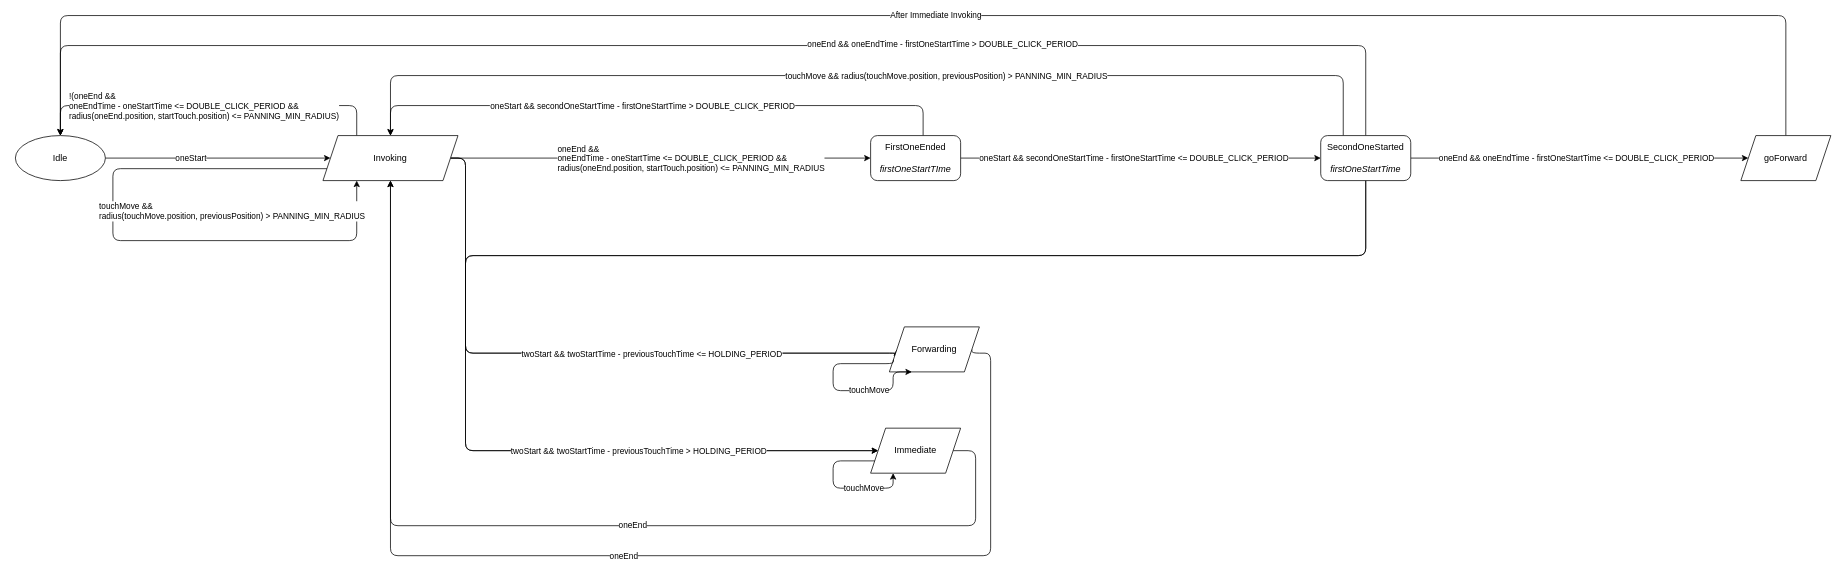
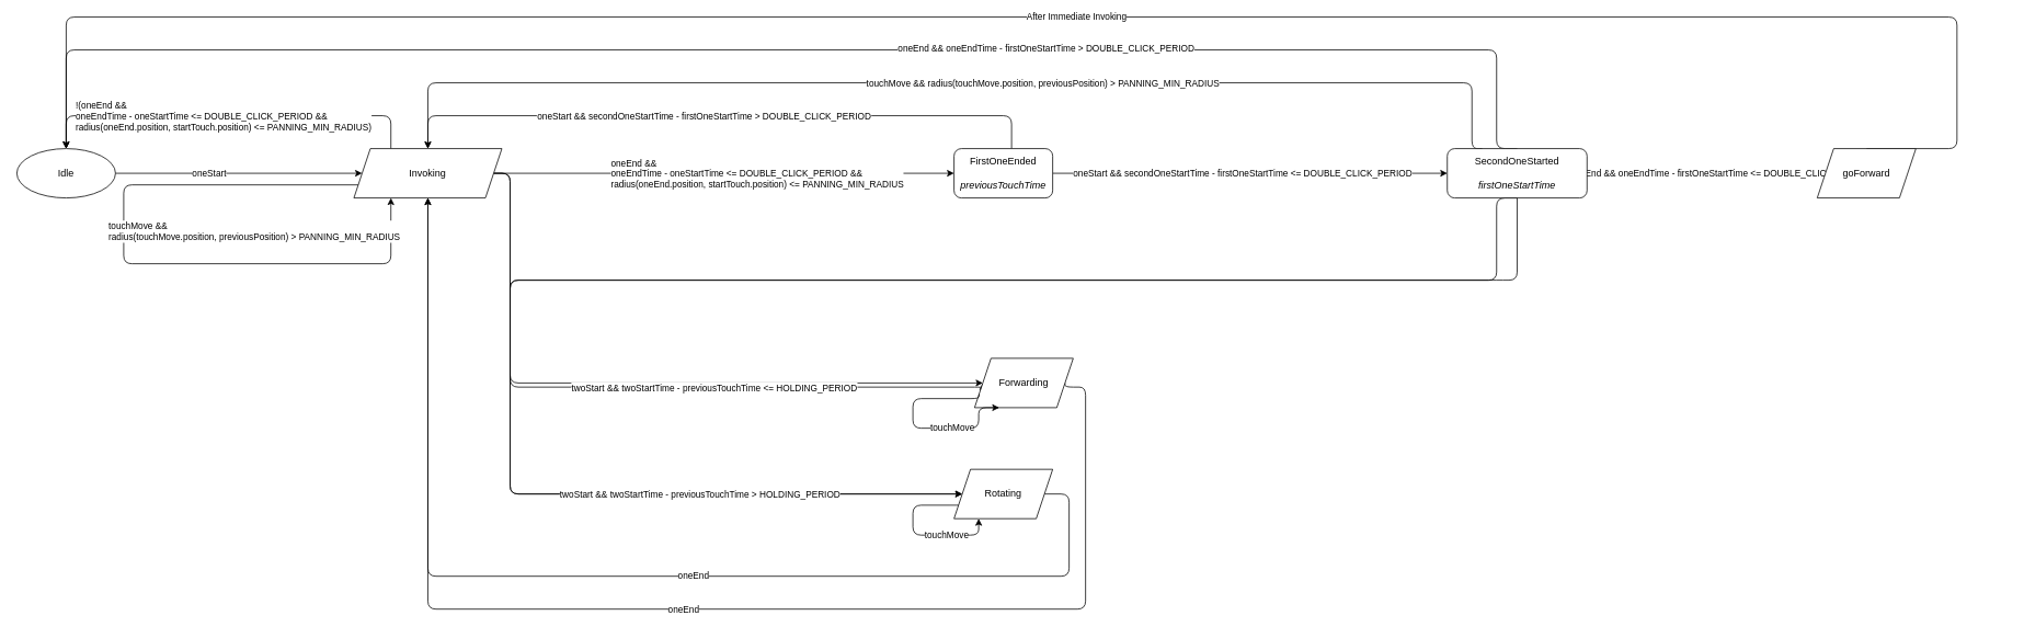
  <mxCell id="0" />
  <mxCell id="1" parent="0" />
  <mxCell id="2" style="edgeStyle=none;html=1;exitX=1;exitY=0.5;exitDx=0;exitDy=0;entryX=0;entryY=0.5;entryDx=0;entryDy=0;" parent="1" source="4" target="37" edge="1"><mxGeometry relative="1" as="geometry"><mxPoint x="480" y="210" as="targetPoint" /></mxGeometry></mxCell>
  <mxCell id="3" value="oneStart" style="edgeLabel;html=1;align=center;verticalAlign=middle;resizable=0;points=[];" parent="2" vertex="1" connectable="0"><mxGeometry x="-0.343" y="1" relative="1" as="geometry"><mxPoint x="14" y="1" as="offset" /></mxGeometry></mxCell>
  <mxCell id="4" value="Idle" style="ellipse;whiteSpace=wrap;html=1;" parent="1" vertex="1"><mxGeometry x="20" y="180" width="120" height="60" as="geometry" /></mxCell>
  <mxCell id="5" style="edgeStyle=none;html=1;exitX=1;exitY=0.5;exitDx=0;exitDy=0;entryX=0;entryY=0.5;entryDx=0;entryDy=0;" parent="1" source="37" target="11" edge="1"><mxGeometry relative="1" as="geometry"><mxPoint x="600" y="210" as="sourcePoint" /></mxGeometry></mxCell>
  <mxCell id="6" value="oneEnd &amp;amp;&amp;amp;&lt;br&gt;oneEndTime - oneStartTime &amp;lt;= DOUBLE_CLICK_PERIOD &amp;amp;&amp;amp;&lt;br&gt;radius(oneEnd.position, startTouch.position) &amp;lt;= PANNING_MIN_RADIUS" style="edgeLabel;html=1;align=left;verticalAlign=middle;resizable=0;points=[];" parent="5" vertex="1" connectable="0"><mxGeometry x="0.209" y="2" relative="1" as="geometry"><mxPoint x="-198" y="2" as="offset" /></mxGeometry></mxCell>
  <mxCell id="7" style="edgeStyle=orthogonalEdgeStyle;html=1;exitX=1;exitY=0.5;exitDx=0;exitDy=0;entryX=0;entryY=0.5;entryDx=0;entryDy=0;" parent="1" source="11" target="20" edge="1"><mxGeometry relative="1" as="geometry" /></mxCell>
  <mxCell id="8" value="oneStart &amp;amp;&amp;amp; secondOneStartTime - firstOneStartTime &amp;lt;= DOUBLE_CLICK_PERIOD" style="edgeLabel;html=1;align=center;verticalAlign=middle;resizable=0;points=[];" parent="7" vertex="1" connectable="0"><mxGeometry x="-0.213" y="4" relative="1" as="geometry"><mxPoint x="41" y="4" as="offset" /></mxGeometry></mxCell>
  <mxCell id="9" style="edgeStyle=orthogonalEdgeStyle;html=1;exitX=0.5;exitY=0;exitDx=0;exitDy=0;entryX=0.5;entryY=0;entryDx=0;entryDy=0;" parent="1" target="37" edge="1"><mxGeometry relative="1" as="geometry"><mxPoint x="550" y="180" as="targetPoint" /><mxPoint x="1230" y="180" as="sourcePoint" /><Array as="points"><mxPoint x="1230" y="140" /><mxPoint x="520" y="140" /></Array></mxGeometry></mxCell>
  <mxCell id="10" value="oneStart &amp;amp;&amp;amp; secondOneStartTime - firstOneStartTime &amp;gt; DOUBLE_CLICK_PERIOD" style="edgeLabel;html=1;align=center;verticalAlign=middle;resizable=0;points=[];" parent="9" vertex="1" connectable="0"><mxGeometry x="0.05" y="-3" relative="1" as="geometry"><mxPoint y="3" as="offset" /></mxGeometry></mxCell>
- <mxCell id="11" value="FirstOneEnded&lt;br&gt;&lt;br&gt;&lt;i&gt;firstOneStartTIme&lt;/i&gt;" style="rounded=1;whiteSpace=wrap;html=1;" parent="1" vertex="1"><mxGeometry x="1160" y="180" width="120" height="60" as="geometry" /></mxCell>
+ <mxCell id="11" value="FirstOneEnded&lt;br&gt;&lt;br&gt;&lt;i&gt;previousTouchTime&lt;/i&gt;" style="rounded=1;whiteSpace=wrap;html=1;" parent="1" vertex="1"><mxGeometry x="1160" y="180" width="120" height="60" as="geometry" /></mxCell>
  <mxCell id="12" style="edgeStyle=orthogonalEdgeStyle;html=1;exitX=1;exitY=0.5;exitDx=0;exitDy=0;entryX=0;entryY=0.5;entryDx=0;entryDy=0;" parent="1" source="20" target="23" edge="1"><mxGeometry relative="1" as="geometry" /></mxCell>
  <mxCell id="13" value="oneEnd &amp;amp;&amp;amp; oneEndTime - firstOneStartTime &amp;lt;= DOUBLE_CLICK_PERIOD" style="edgeLabel;html=1;align=center;verticalAlign=middle;resizable=0;points=[];" parent="12" vertex="1" connectable="0"><mxGeometry x="-0.269" relative="1" as="geometry"><mxPoint x="56" as="offset" /></mxGeometry></mxCell>
  <mxCell id="14" style="edgeStyle=orthogonalEdgeStyle;html=1;exitX=0.5;exitY=0;exitDx=0;exitDy=0;entryX=0.5;entryY=0;entryDx=0;entryDy=0;" parent="1" source="20" target="4" edge="1"><mxGeometry relative="1" as="geometry"><Array as="points"><mxPoint x="1820" y="60" /><mxPoint x="80" y="60" /></Array></mxGeometry></mxCell>
  <mxCell id="15" value="oneEnd &amp;amp;&amp;amp; oneEndTime - firstOneStartTime &amp;gt; DOUBLE_CLICK_PERIOD" style="edgeLabel;html=1;align=center;verticalAlign=middle;resizable=0;points=[];" parent="14" vertex="1" connectable="0"><mxGeometry x="-0.308" y="-2" relative="1" as="geometry"><mxPoint as="offset" /></mxGeometry></mxCell>
  <mxCell id="16" style="edgeStyle=orthogonalEdgeStyle;html=1;exitX=0.5;exitY=1;exitDx=0;exitDy=0;entryX=0;entryY=0.5;entryDx=0;entryDy=0;" parent="1" source="20" target="31" edge="1"><mxGeometry relative="1" as="geometry"><Array as="points"><mxPoint x="1820" y="340" /><mxPoint x="620" y="340" /><mxPoint x="620" y="470" /></Array></mxGeometry></mxCell>
  <mxCell id="17" style="edgeStyle=orthogonalEdgeStyle;html=1;exitX=0.5;exitY=1;exitDx=0;exitDy=0;entryX=0;entryY=0.5;entryDx=0;entryDy=0;" parent="1" source="20" target="34" edge="1"><mxGeometry relative="1" as="geometry"><Array as="points"><mxPoint x="1820" y="340" /><mxPoint x="620" y="340" /><mxPoint x="620" y="600" /></Array></mxGeometry></mxCell>
  <mxCell id="18" style="edgeStyle=orthogonalEdgeStyle;html=1;exitX=0.25;exitY=0;exitDx=0;exitDy=0;entryX=0.5;entryY=0;entryDx=0;entryDy=0;" parent="1" source="20" target="37" edge="1"><mxGeometry relative="1" as="geometry"><mxPoint x="950" y="100" as="targetPoint" /><Array as="points"><mxPoint x="1790" y="100" /><mxPoint x="520" y="100" /></Array></mxGeometry></mxCell>
  <mxCell id="19" value="touchMove &amp;amp;&amp;amp;&amp;nbsp;&lt;span style=&quot;text-align: left;&quot;&gt;radius(touchMove.position, previousPosition) &amp;gt; PANNING_MIN_RADIUS&lt;/span&gt;" style="edgeLabel;html=1;align=center;verticalAlign=middle;resizable=0;points=[];" parent="18" vertex="1" connectable="0"><mxGeometry x="-0.083" y="1" relative="1" as="geometry"><mxPoint x="46" y="-1" as="offset" /></mxGeometry></mxCell>
- <mxCell id="20" value="SecondOneStarted&lt;br&gt;&lt;br&gt;&lt;i&gt;firstOneStartTime&lt;/i&gt;" style="rounded=1;whiteSpace=wrap;html=1;" parent="1" vertex="1"><mxGeometry x="1760" y="180" width="120" height="60" as="geometry" /></mxCell>
+ <mxCell id="20" value="SecondOneStarted&lt;br&gt;&lt;br&gt;&lt;i&gt;firstOneStartTime&lt;/i&gt;" style="rounded=1;whiteSpace=wrap;html=1;" parent="1" vertex="1"><mxGeometry x="1760" y="180" width="170" height="60" as="geometry" /></mxCell>
  <mxCell id="21" style="edgeStyle=orthogonalEdgeStyle;html=1;exitX=0.5;exitY=0;exitDx=0;exitDy=0;entryX=0.5;entryY=0;entryDx=0;entryDy=0;" parent="1" source="23" target="4" edge="1"><mxGeometry relative="1" as="geometry"><mxPoint x="540" y="180" as="targetPoint" /><Array as="points"><mxPoint x="2380" y="20" /><mxPoint x="80" y="20" /></Array></mxGeometry></mxCell>
  <mxCell id="22" value="After Immediate Invoking" style="edgeLabel;html=1;align=center;verticalAlign=middle;resizable=0;points=[];" parent="21" vertex="1" connectable="0"><mxGeometry x="-0.138" y="-1" relative="1" as="geometry"><mxPoint x="-165" as="offset" /></mxGeometry></mxCell>
- <mxCell id="23" value="goForward" style="shape=parallelogram;perimeter=parallelogramPerimeter;whiteSpace=wrap;html=1;fixedSize=1;" parent="1" vertex="1"><mxGeometry x="2320" y="180" width="120" height="60" as="geometry" /></mxCell>
+ <mxCell id="23" value="goForward" style="shape=parallelogram;perimeter=parallelogramPerimeter;whiteSpace=wrap;html=1;fixedSize=1;" parent="1" vertex="1"><mxGeometry x="2210" y="180" width="120" height="60" as="geometry" /></mxCell>
  <mxCell id="24" style="edgeStyle=orthogonalEdgeStyle;html=1;exitX=1;exitY=0.5;exitDx=0;exitDy=0;entryX=0;entryY=0.5;entryDx=0;entryDy=0;" parent="1" target="31" edge="1"><mxGeometry relative="1" as="geometry"><mxPoint x="600" y="210" as="sourcePoint" /><Array as="points"><mxPoint x="620" y="210" /><mxPoint x="620" y="470" /></Array></mxGeometry></mxCell>
  <mxCell id="25" value="twoStart &amp;amp;&amp;amp; twoStartTime - previousTouchTime &amp;lt;= HOLDING_PERIOD" style="edgeLabel;html=1;align=left;verticalAlign=middle;resizable=0;points=[];" parent="24" vertex="1" connectable="0"><mxGeometry x="-0.128" y="-1" relative="1" as="geometry"><mxPoint x="-22" y="-1" as="offset" /></mxGeometry></mxCell>
  <mxCell id="26" style="edgeStyle=orthogonalEdgeStyle;html=1;exitX=1;exitY=0.5;exitDx=0;exitDy=0;entryX=0;entryY=0.5;entryDx=0;entryDy=0;" parent="1" source="37" target="34" edge="1"><mxGeometry relative="1" as="geometry"><mxPoint x="600" y="210" as="sourcePoint" /><Array as="points"><mxPoint x="620" y="210" /><mxPoint x="620" y="600" /></Array></mxGeometry></mxCell>
  <mxCell id="27" value="&lt;span style=&quot;color: rgba(0, 0, 0, 0); font-family: monospace; font-size: 0px; text-align: start; background-color: rgb(42, 37, 47);&quot;&gt;%3CmxGraphModel%3E%3Croot%3E%3CmxCell%20id%3D%220%22%2F%3E%3CmxCell%20id%3D%221%22%20parent%3D%220%22%2F%3E%3CmxCell%20id%3D%222%22%20value%3D%22twoStart%20%26amp%3Bamp%3B%26amp%3Bamp%3B%20(twoStartTime%20-%20oneStartTime)%20%26amp%3Blt%3B%3D%20holdingTimeout%22%20style%3D%22edgeLabel%3Bhtml%3D1%3Balign%3Dcenter%3BverticalAlign%3Dmiddle%3Bresizable%3D0%3Bpoints%3D%5B%5D%3B%22%20vertex%3D%221%22%20connectable%3D%220%22%20parent%3D%221%22%3E%3CmxGeometry%20x%3D%22650.286%22%20y%3D%22330.025%22%20as%3D%22geometry%22%2F%3E%3C%2FmxCell%3E%3C%2Froot%3E%3C%2FmxGraphModel%3E&lt;/span&gt;" style="edgeLabel;html=1;align=center;verticalAlign=middle;resizable=0;points=[];" parent="26" vertex="1" connectable="0"><mxGeometry x="0.291" relative="1" as="geometry"><mxPoint x="29" as="offset" /></mxGeometry></mxCell>
  <mxCell id="28" value="twoStart &amp;amp;&amp;amp; twoStartTime - previousTouchTime &amp;gt; HOLDING_PERIOD" style="edgeLabel;html=1;align=center;verticalAlign=middle;resizable=0;points=[];" parent="26" vertex="1" connectable="0"><mxGeometry x="0.361" relative="1" as="geometry"><mxPoint x="-13" as="offset" /></mxGeometry></mxCell>
  <mxCell id="29" style="edgeStyle=orthogonalEdgeStyle;html=1;exitX=1;exitY=0.5;exitDx=0;exitDy=0;entryX=0.5;entryY=1;entryDx=0;entryDy=0;" parent="1" source="31" target="37" edge="1"><mxGeometry relative="1" as="geometry"><mxPoint x="540" y="240" as="targetPoint" /><Array as="points"><mxPoint x="1320" y="470" /><mxPoint x="1320" y="740" /><mxPoint x="520" y="740" /></Array></mxGeometry></mxCell>
  <mxCell id="30" value="oneEnd" style="edgeLabel;html=1;align=center;verticalAlign=middle;resizable=0;points=[];" parent="29" vertex="1" connectable="0"><mxGeometry x="-0.013" y="2" relative="1" as="geometry"><mxPoint y="-2" as="offset" /></mxGeometry></mxCell>
  <mxCell id="31" value="Forwarding" style="shape=parallelogram;perimeter=parallelogramPerimeter;whiteSpace=wrap;html=1;fixedSize=1;" parent="1" vertex="1"><mxGeometry x="1185" y="435" width="120" height="60" as="geometry" /></mxCell>
  <mxCell id="32" style="edgeStyle=orthogonalEdgeStyle;html=1;exitX=1;exitY=0.5;exitDx=0;exitDy=0;entryX=0.5;entryY=1;entryDx=0;entryDy=0;" parent="1" source="34" target="37" edge="1"><mxGeometry relative="1" as="geometry"><mxPoint x="540" y="240" as="targetPoint" /><Array as="points"><mxPoint x="1300" y="600" /><mxPoint x="1300" y="700" /><mxPoint x="520" y="700" /></Array></mxGeometry></mxCell>
  <mxCell id="33" value="oneEnd" style="edgeLabel;html=1;align=center;verticalAlign=middle;resizable=0;points=[];" parent="32" vertex="1" connectable="0"><mxGeometry x="-0.128" y="-2" relative="1" as="geometry"><mxPoint x="9" as="offset" /></mxGeometry></mxCell>
- <mxCell id="34" value="Immediate" style="shape=parallelogram;perimeter=parallelogramPerimeter;whiteSpace=wrap;html=1;fixedSize=1;" parent="1" vertex="1"><mxGeometry x="1160" y="570" width="120" height="60" as="geometry" /></mxCell>
+ <mxCell id="34" value="Rotating" style="shape=parallelogram;perimeter=parallelogramPerimeter;whiteSpace=wrap;html=1;fixedSize=1;" parent="1" vertex="1"><mxGeometry x="1160" y="570" width="120" height="60" as="geometry" /></mxCell>
  <mxCell id="35" style="edgeStyle=orthogonalEdgeStyle;html=1;exitX=0.25;exitY=0;exitDx=0;exitDy=0;entryX=0.5;entryY=0;entryDx=0;entryDy=0;" parent="1" source="37" target="4" edge="1"><mxGeometry relative="1" as="geometry"><Array as="points"><mxPoint x="475" y="140" /><mxPoint x="80" y="140" /></Array></mxGeometry></mxCell>
  <mxCell id="36" value="&lt;span style=&quot;&quot;&gt;!(oneEnd &amp;amp;&amp;amp;&lt;/span&gt;&lt;br style=&quot;&quot;&gt;&lt;span style=&quot;&quot;&gt;oneEndTime - oneStartTime &amp;lt;= DOUBLE_CLICK_PERIOD &amp;amp;&amp;amp;&lt;/span&gt;&lt;br style=&quot;&quot;&gt;&lt;div style=&quot;&quot;&gt;radius(oneEnd.position, startTouch.position) &amp;lt;= PANNING_MIN_RADIUS)&lt;/div&gt;" style="edgeLabel;html=1;align=left;verticalAlign=middle;resizable=0;points=[];" parent="35" vertex="1" connectable="0"><mxGeometry x="0.365" y="3" relative="1" as="geometry"><mxPoint x="-101" y="-3" as="offset" /></mxGeometry></mxCell>
  <mxCell id="37" value="Invoking&lt;i&gt;&lt;br&gt;&lt;/i&gt;" style="shape=parallelogram;perimeter=parallelogramPerimeter;whiteSpace=wrap;html=1;fixedSize=1;" parent="1" vertex="1"><mxGeometry x="430" y="180" width="180" height="60" as="geometry" /></mxCell>
  <mxCell id="38" style="edgeStyle=orthogonalEdgeStyle;html=1;exitX=0;exitY=0.75;exitDx=0;exitDy=0;entryX=0.25;entryY=1;entryDx=0;entryDy=0;" parent="1" source="37" target="37" edge="1"><mxGeometry relative="1" as="geometry"><Array as="points"><mxPoint x="150" y="224" /><mxPoint x="150" y="320" /><mxPoint x="475" y="320" /></Array></mxGeometry></mxCell>
  <mxCell id="39" value="touchMove &amp;amp;&amp;amp;&lt;br&gt;radius(touchMove.position, previousPosition) &amp;gt; PANNING_MIN_RADIUS" style="edgeLabel;html=1;align=left;verticalAlign=middle;resizable=0;points=[];" parent="38" vertex="1" connectable="0"><mxGeometry x="0.219" relative="1" as="geometry"><mxPoint x="-118" y="-40" as="offset" /></mxGeometry></mxCell>
  <mxCell id="40" style="edgeStyle=orthogonalEdgeStyle;html=1;exitX=0;exitY=0.75;exitDx=0;exitDy=0;entryX=0.25;entryY=1;entryDx=0;entryDy=0;" parent="1" source="31" target="31" edge="1"><mxGeometry relative="1" as="geometry"><Array as="points"><mxPoint x="1110" y="484" /><mxPoint x="1110" y="520" /><mxPoint x="1190" y="520" /></Array></mxGeometry></mxCell>
  <mxCell id="41" value="touchMove" style="edgeLabel;html=1;align=center;verticalAlign=middle;resizable=0;points=[];" parent="40" vertex="1" connectable="0"><mxGeometry x="0.232" y="1" relative="1" as="geometry"><mxPoint x="14" as="offset" /></mxGeometry></mxCell>
  <mxCell id="42" style="edgeStyle=orthogonalEdgeStyle;html=1;exitX=0;exitY=0.75;exitDx=0;exitDy=0;entryX=0.25;entryY=1;entryDx=0;entryDy=0;" parent="1" source="34" target="34" edge="1"><mxGeometry relative="1" as="geometry"><Array as="points"><mxPoint x="1110" y="614" /><mxPoint x="1110" y="650" /><mxPoint x="1190" y="650" /></Array></mxGeometry></mxCell>
  <mxCell id="43" value="touchMove" style="edgeLabel;html=1;align=center;verticalAlign=middle;resizable=0;points=[];" parent="42" vertex="1" connectable="0"><mxGeometry x="0.258" y="1" relative="1" as="geometry"><mxPoint x="11" as="offset" /></mxGeometry></mxCell>
